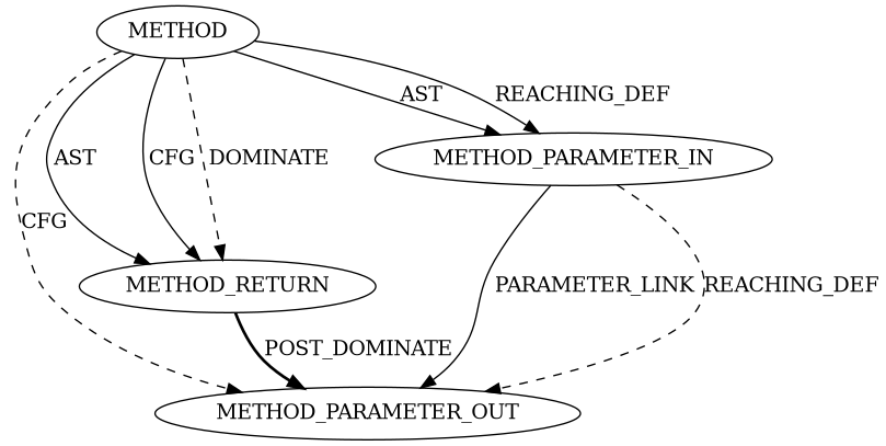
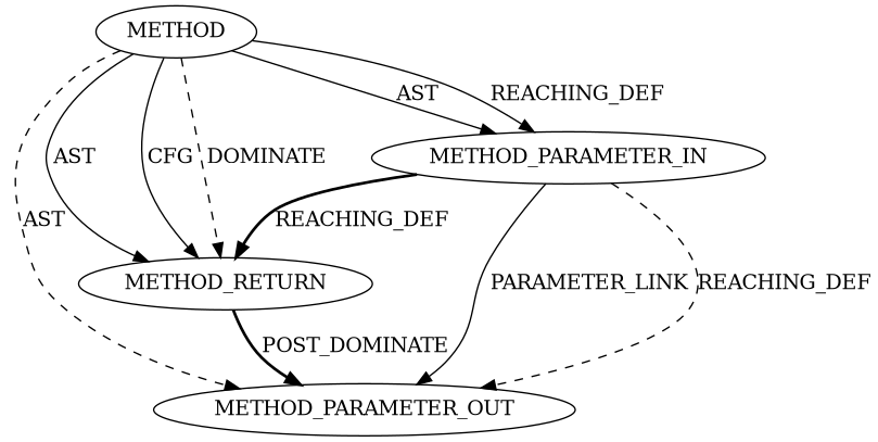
  digraph {
    node [CODE=p1 EVALUATION_STRATEGY=BY_VALUE NAME=p1 ORDER=1 TYPE_FULL_NAME=ANY]
    edge [style=solid]
    n1 [INDEX=1 IS_VARIADIC=false label=METHOD_PARAMETER_OUT]
    n2 [CODE=RET ORDER=2 label=METHOD_RETURN NAME=""]
    n3 [AST_PARENT_FULL_NAME="<global>" AST_PARENT_TYPE=NAMESPACE_BLOCK CODE="<empty>" FILENAME="<empty>" FULL_NAME=PKCS7_get_octet_string IS_EXTERNAL=true NAME=PKCS7_get_octet_string ORDER=0 label=METHOD EVALUATION_STRATEGY="" TYPE_FULL_NAME=""]
    n4 [INDEX=1 IS_VARIADIC=false label=METHOD_PARAMETER_IN]
    n2 -> n1 [label=POST_DOMINATE style=bold]
-   n3 -> n1 [label=CFG style=dashed]
+   n3 -> n1 [label=AST style=dashed]
    n3 -> n2 [label=AST]
    n3 -> n2 [label=CFG]
    n3 -> n2 [label=DOMINATE style=dashed]
    n3 -> n4 [label=AST]
    n3 -> n4 [label=REACHING_DEF]
    n4 -> n1 [label=PARAMETER_LINK]
    n4 -> n1 [VARIABLE=p1 label=REACHING_DEF style=dashed]
+   n4 -> n2 [VARIABLE=p1 label=REACHING_DEF style=bold]
  }
